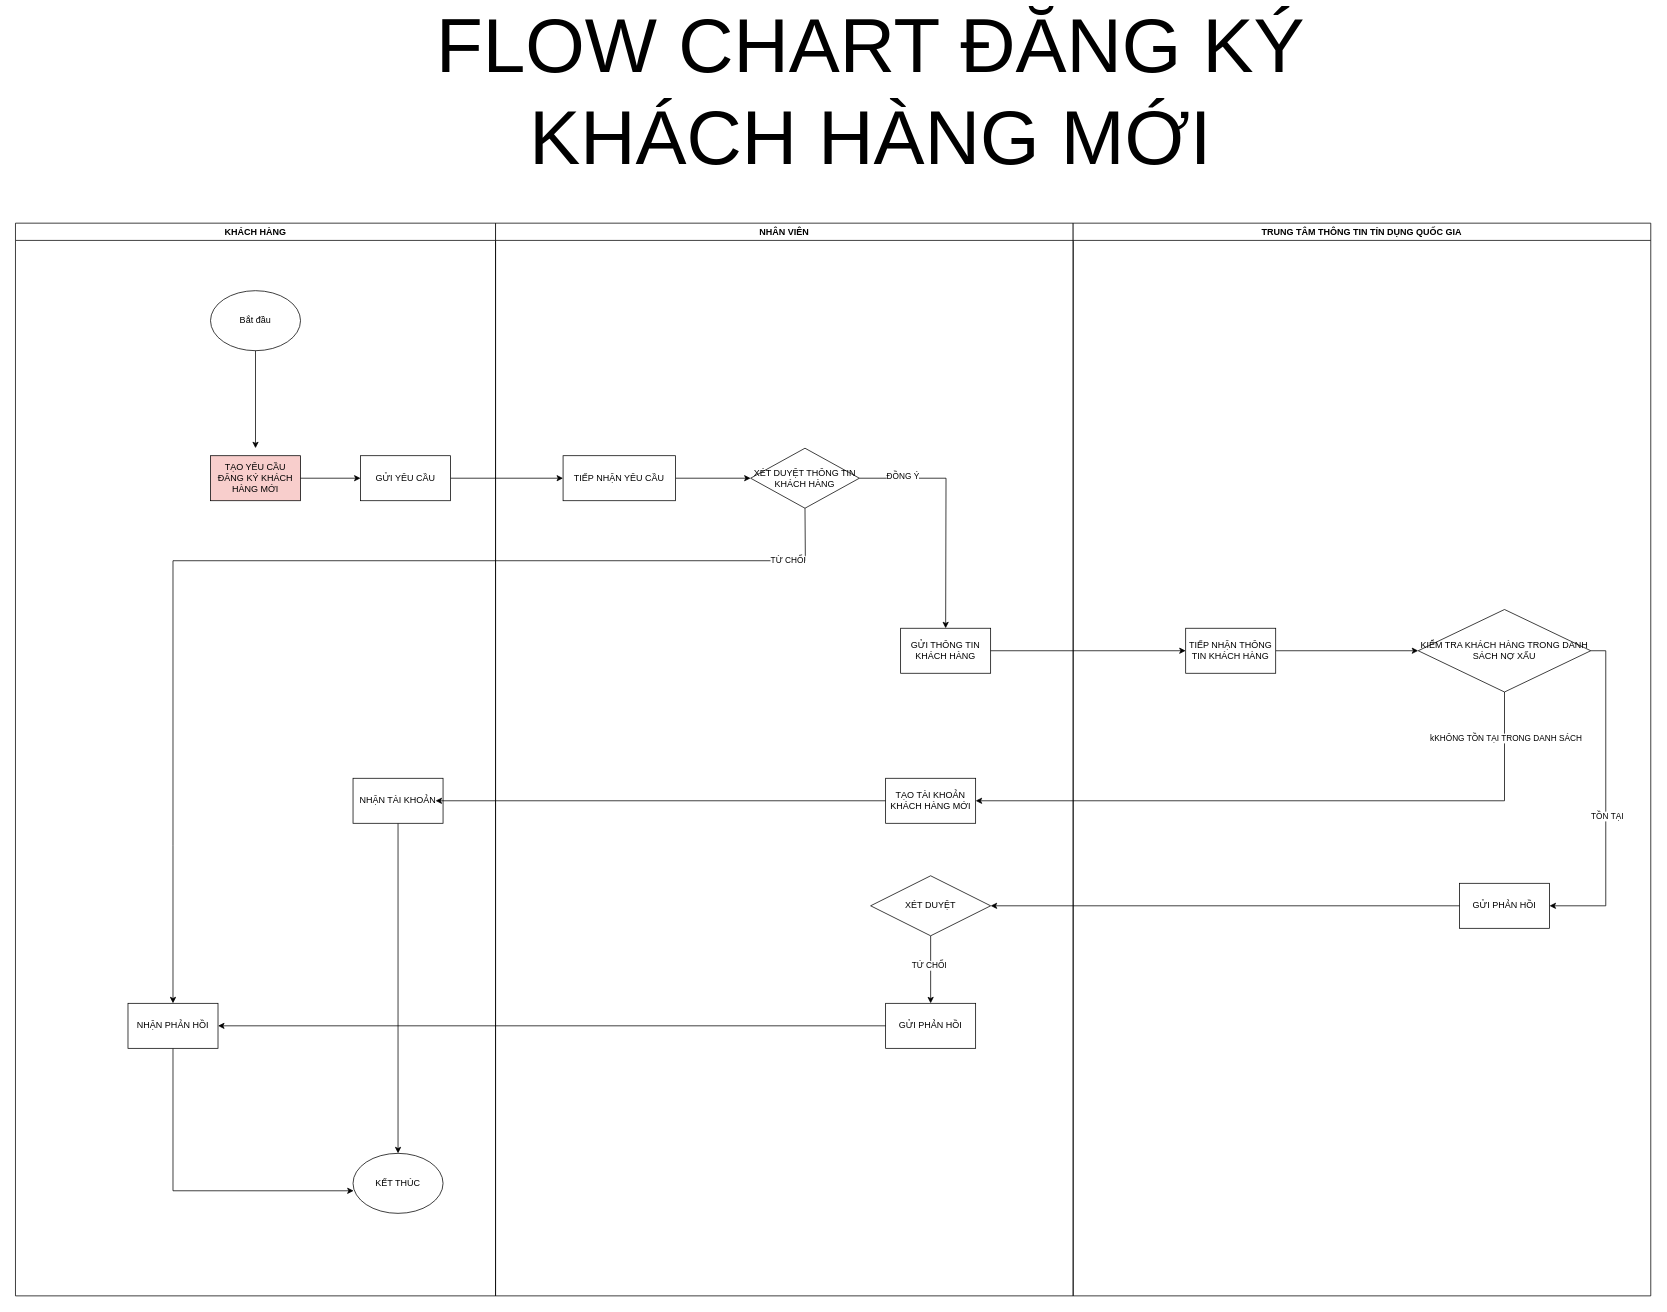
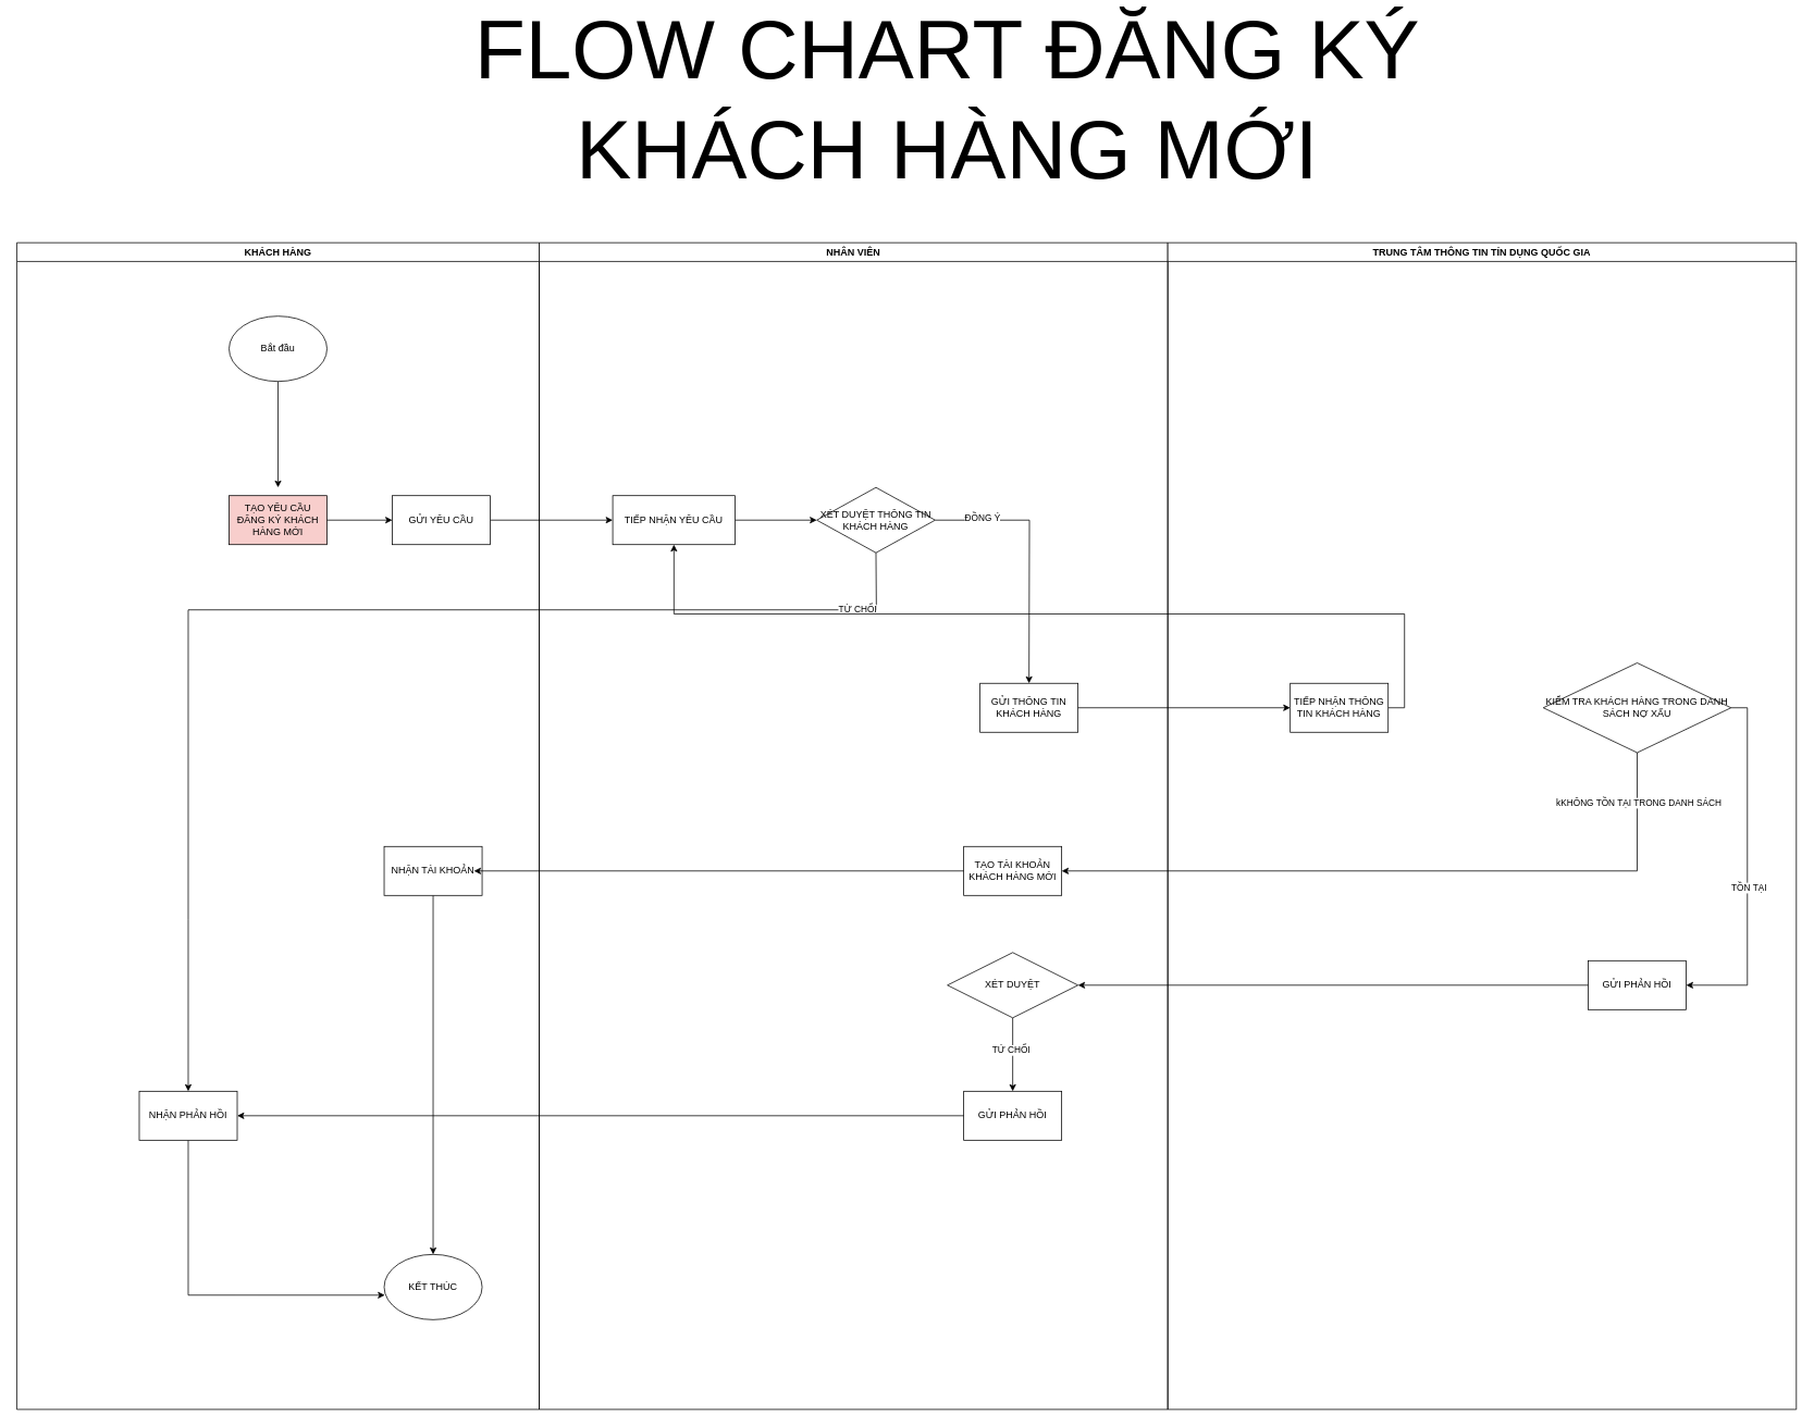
  <mxCell id="0" />
  <mxCell id="1" parent="0" />
  <mxCell id="2" value="KHÁCH HÀNG" style="swimlane;whiteSpace=wrap;html=1;" vertex="1" parent="1"><mxGeometry x="20" y="210" width="640" height="1430" as="geometry"><mxRectangle x="740" y="310" width="120" height="30" as="alternateBounds" /></mxGeometry></mxCell>
  <mxCell id="3" value="Bắt đầu" style="ellipse;whiteSpace=wrap;html=1;" vertex="1" parent="2"><mxGeometry x="260" y="90" width="120" height="80" as="geometry" /></mxCell>
  <mxCell id="4" value="" style="endArrow=classic;html=1;rounded=0;exitX=0.5;exitY=1;exitDx=0;exitDy=0;" edge="1" parent="2" source="3"><mxGeometry width="50" height="50" relative="1" as="geometry"><mxPoint x="340" y="360" as="sourcePoint" /><mxPoint x="320" y="300" as="targetPoint" /></mxGeometry></mxCell>
  <mxCell id="5" value="TẠO YÊU CẦU ĐĂNG KÝ KHÁCH HÀNG MỚI" style="rounded=0;whiteSpace=wrap;html=1;fillColor=#f8cecc;" vertex="1" parent="2"><mxGeometry x="260" y="310" width="120" height="60" as="geometry" /></mxCell>
  <mxCell id="6" style="edgeStyle=orthogonalEdgeStyle;rounded=0;orthogonalLoop=1;jettySize=auto;html=1;exitX=0.5;exitY=1;exitDx=0;exitDy=0;entryX=0.5;entryY=0;entryDx=0;entryDy=0;" edge="1" parent="2" source="7" target="10"><mxGeometry relative="1" as="geometry" /></mxCell>
  <mxCell id="7" value="NHẬN TÀI KHOẢN" style="rounded=0;whiteSpace=wrap;html=1;" vertex="1" parent="2"><mxGeometry x="450" y="740" width="120" height="60" as="geometry" /></mxCell>
  <mxCell id="8" style="edgeStyle=orthogonalEdgeStyle;rounded=0;orthogonalLoop=1;jettySize=auto;html=1;exitX=0.5;exitY=1;exitDx=0;exitDy=0;entryX=0.007;entryY=0.624;entryDx=0;entryDy=0;entryPerimeter=0;" edge="1" parent="2" source="9" target="10"><mxGeometry relative="1" as="geometry" /></mxCell>
  <mxCell id="9" value="NHẬN PHẢN HỒI" style="rounded=0;whiteSpace=wrap;html=1;" vertex="1" parent="2"><mxGeometry x="150" y="1040" width="120" height="60" as="geometry" /></mxCell>
  <mxCell id="10" value="KẾT THÚC" style="ellipse;whiteSpace=wrap;html=1;" vertex="1" parent="2"><mxGeometry x="450" y="1240" width="120" height="80" as="geometry" /></mxCell>
  <mxCell id="11" value="NHÂN VIÊN" style="swimlane;whiteSpace=wrap;html=1;" vertex="1" parent="1"><mxGeometry x="660" y="210" width="770" height="1430" as="geometry"><mxRectangle x="740" y="310" width="120" height="30" as="alternateBounds" /></mxGeometry></mxCell>
  <mxCell id="12" style="edgeStyle=orthogonalEdgeStyle;rounded=0;orthogonalLoop=1;jettySize=auto;html=1;exitX=1;exitY=0.5;exitDx=0;exitDy=0;" edge="1" parent="11" source="14"><mxGeometry relative="1" as="geometry"><mxPoint x="600" y="540" as="targetPoint" /></mxGeometry></mxCell>
  <mxCell id="13" value="ĐỒNG Ý" style="edgeLabel;html=1;align=center;verticalAlign=middle;resizable=0;points=[];" vertex="1" connectable="0" parent="12"><mxGeometry x="-0.634" y="4" relative="1" as="geometry"><mxPoint x="-1" as="offset" /></mxGeometry></mxCell>
  <mxCell id="14" value="XÉT DUYỆT THÔNG TIN KHÁCH HÀNG" style="rhombus;whiteSpace=wrap;html=1;" vertex="1" parent="11"><mxGeometry x="340" y="300" width="145" height="80" as="geometry" /></mxCell>
  <mxCell id="15" style="edgeStyle=orthogonalEdgeStyle;rounded=0;orthogonalLoop=1;jettySize=auto;html=1;exitX=1;exitY=0.5;exitDx=0;exitDy=0;" edge="1" parent="11" source="16" target="14"><mxGeometry relative="1" as="geometry" /></mxCell>
  <mxCell id="16" value="TIẾP NHẬN YÊU CẦU" style="rounded=0;whiteSpace=wrap;html=1;" vertex="1" parent="11"><mxGeometry x="90" y="310" width="150" height="60" as="geometry" /></mxCell>
  <mxCell id="17" value="TẠO TÀI KHOẢN KHÁCH HÀNG MỚI" style="rounded=0;whiteSpace=wrap;html=1;" vertex="1" parent="11"><mxGeometry x="520" y="740" width="120" height="60" as="geometry" /></mxCell>
  <mxCell id="18" value="" style="endArrow=classic;html=1;rounded=0;exitX=0;exitY=0.5;exitDx=0;exitDy=0;" edge="1" parent="11" source="17"><mxGeometry width="50" height="50" relative="1" as="geometry"><mxPoint x="390" y="820" as="sourcePoint" /><mxPoint x="-80" y="770" as="targetPoint" /></mxGeometry></mxCell>
  <mxCell id="19" value="GỬI THÔNG TIN KHÁCH HÀNG" style="rounded=0;whiteSpace=wrap;html=1;" vertex="1" parent="11"><mxGeometry x="540" y="540" width="120" height="60" as="geometry" /></mxCell>
  <mxCell id="20" style="edgeStyle=orthogonalEdgeStyle;rounded=0;orthogonalLoop=1;jettySize=auto;html=1;exitX=0.5;exitY=1;exitDx=0;exitDy=0;entryX=0.5;entryY=0;entryDx=0;entryDy=0;" edge="1" parent="11" source="22" target="23"><mxGeometry relative="1" as="geometry" /></mxCell>
  <mxCell id="21" value="TỨ CHỐI" style="edgeLabel;html=1;align=center;verticalAlign=middle;resizable=0;points=[];" vertex="1" connectable="0" parent="20"><mxGeometry x="-0.141" y="-3" relative="1" as="geometry"><mxPoint as="offset" /></mxGeometry></mxCell>
  <mxCell id="22" value="XÉT DUYỆT" style="rhombus;whiteSpace=wrap;html=1;" vertex="1" parent="11"><mxGeometry x="500" y="870" width="160" height="80" as="geometry" /></mxCell>
  <mxCell id="23" value="GỬI PHẢN HỒI" style="rounded=0;whiteSpace=wrap;html=1;" vertex="1" parent="11"><mxGeometry x="520" y="1040" width="120" height="60" as="geometry" /></mxCell>
  <mxCell id="24" value="" style="edgeStyle=orthogonalEdgeStyle;rounded=0;orthogonalLoop=1;jettySize=auto;html=1;exitX=1;exitY=0.5;exitDx=0;exitDy=0;entryX=0;entryY=0.5;entryDx=0;entryDy=0;" edge="1" parent="1" source="5" target="26"><mxGeometry relative="1" as="geometry"><mxPoint x="400" y="550" as="sourcePoint" /><mxPoint x="850" y="550" as="targetPoint" /></mxGeometry></mxCell>
  <mxCell id="25" style="edgeStyle=orthogonalEdgeStyle;rounded=0;orthogonalLoop=1;jettySize=auto;html=1;exitX=1;exitY=0.5;exitDx=0;exitDy=0;" edge="1" parent="1" source="26" target="16"><mxGeometry relative="1" as="geometry" /></mxCell>
  <mxCell id="26" value="GỬI YÊU CẦU" style="rounded=0;whiteSpace=wrap;html=1;" vertex="1" parent="1"><mxGeometry x="480" y="520" width="120" height="60" as="geometry" /></mxCell>
  <mxCell id="27" value="" style="endArrow=classic;html=1;rounded=0;exitX=0.5;exitY=1;exitDx=0;exitDy=0;entryX=0.5;entryY=0;entryDx=0;entryDy=0;" edge="1" parent="1" source="14" target="9"><mxGeometry width="50" height="50" relative="1" as="geometry"><mxPoint x="940" y="720" as="sourcePoint" /><mxPoint x="990" y="670" as="targetPoint" /><Array as="points"><mxPoint x="1073" y="660" /><mxPoint x="230" y="660" /><mxPoint x="230" y="1040" /></Array></mxGeometry></mxCell>
  <mxCell id="28" value="TỪ CHỐI" style="edgeLabel;html=1;align=center;verticalAlign=middle;resizable=0;points=[];" vertex="1" connectable="0" parent="27"><mxGeometry x="-0.875" y="-1" relative="1" as="geometry"><mxPoint as="offset" /></mxGeometry></mxCell>
  <mxCell id="29" value="FLOW CHART ĐĂNG KÝ KHÁCH HÀNG MỚI" style="text;html=1;strokeColor=none;fillColor=none;align=center;verticalAlign=middle;whiteSpace=wrap;rounded=0;fontSize=102;" vertex="1" parent="1"><mxGeometry x="490" y="20" width="1340" height="30" as="geometry" /></mxCell>
  <mxCell id="30" value="TRUNG TÂM THÔNG TIN TÍN DỤNG QUỐC GIA" style="swimlane;whiteSpace=wrap;html=1;" vertex="1" parent="1"><mxGeometry x="1430" y="210" width="770" height="1430" as="geometry"><mxRectangle x="740" y="310" width="120" height="30" as="alternateBounds" /></mxGeometry></mxCell>
- <mxCell id="31" style="edgeStyle=orthogonalEdgeStyle;rounded=0;orthogonalLoop=1;jettySize=auto;html=1;exitX=1;exitY=0.5;exitDx=0;exitDy=0;entryX=0;entryY=0.5;entryDx=0;entryDy=0;" edge="1" parent="30" source="32" target="35"><mxGeometry relative="1" as="geometry" /></mxCell>
+ <mxCell id="31" style="edgeStyle=orthogonalEdgeStyle;rounded=0;orthogonalLoop=1;jettySize=auto;html=1;exitX=1;exitY=0.5;exitDx=0;exitDy=0;" edge="1" parent="30" source="32" target="16"><mxGeometry relative="1" as="geometry" /></mxCell>
  <mxCell id="32" value="TIẾP NHẬN THÔNG TIN KHÁCH HÀNG" style="rounded=0;whiteSpace=wrap;html=1;" vertex="1" parent="30"><mxGeometry x="150" y="540" width="120" height="60" as="geometry" /></mxCell>
  <mxCell id="33" style="edgeStyle=orthogonalEdgeStyle;rounded=0;orthogonalLoop=1;jettySize=auto;html=1;exitX=1;exitY=0.5;exitDx=0;exitDy=0;entryX=1;entryY=0.5;entryDx=0;entryDy=0;" edge="1" parent="30" source="35" target="36"><mxGeometry relative="1" as="geometry" /></mxCell>
  <mxCell id="34" value="TỒN TẠI" style="edgeLabel;html=1;align=center;verticalAlign=middle;resizable=0;points=[];" vertex="1" connectable="0" parent="33"><mxGeometry x="0.105" y="1" relative="1" as="geometry"><mxPoint as="offset" /></mxGeometry></mxCell>
  <mxCell id="35" value="KIỂM TRA KHÁCH HÀNG TRONG DANH SÁCH NỢ XẤU" style="rhombus;whiteSpace=wrap;html=1;" vertex="1" parent="30"><mxGeometry x="460" y="515" width="230" height="110" as="geometry" /></mxCell>
  <mxCell id="36" value="GỬI PHẢN HỒI" style="rounded=0;whiteSpace=wrap;html=1;" vertex="1" parent="30"><mxGeometry x="515" y="880" width="120" height="60" as="geometry" /></mxCell>
  <mxCell id="37" style="edgeStyle=orthogonalEdgeStyle;rounded=0;orthogonalLoop=1;jettySize=auto;html=1;exitX=1;exitY=0.5;exitDx=0;exitDy=0;entryX=0;entryY=0.5;entryDx=0;entryDy=0;" edge="1" parent="1" source="19" target="32"><mxGeometry relative="1" as="geometry" /></mxCell>
  <mxCell id="38" style="edgeStyle=orthogonalEdgeStyle;rounded=0;orthogonalLoop=1;jettySize=auto;html=1;exitX=0.5;exitY=1;exitDx=0;exitDy=0;entryX=1;entryY=0.5;entryDx=0;entryDy=0;" edge="1" parent="1" source="35" target="17"><mxGeometry relative="1" as="geometry" /></mxCell>
  <mxCell id="39" value="kKHÔNG TỒN TẠI TRONG DANH SÁCH" style="edgeLabel;html=1;align=center;verticalAlign=middle;resizable=0;points=[];" vertex="1" connectable="0" parent="38"><mxGeometry x="-0.857" y="1" relative="1" as="geometry"><mxPoint as="offset" /></mxGeometry></mxCell>
  <mxCell id="40" style="edgeStyle=orthogonalEdgeStyle;rounded=0;orthogonalLoop=1;jettySize=auto;html=1;exitX=0;exitY=0.5;exitDx=0;exitDy=0;entryX=1;entryY=0.5;entryDx=0;entryDy=0;" edge="1" parent="1" source="36" target="22"><mxGeometry relative="1" as="geometry" /></mxCell>
  <mxCell id="41" style="edgeStyle=orthogonalEdgeStyle;rounded=0;orthogonalLoop=1;jettySize=auto;html=1;exitX=0;exitY=0.5;exitDx=0;exitDy=0;" edge="1" parent="1" source="23" target="9"><mxGeometry relative="1" as="geometry" /></mxCell>
